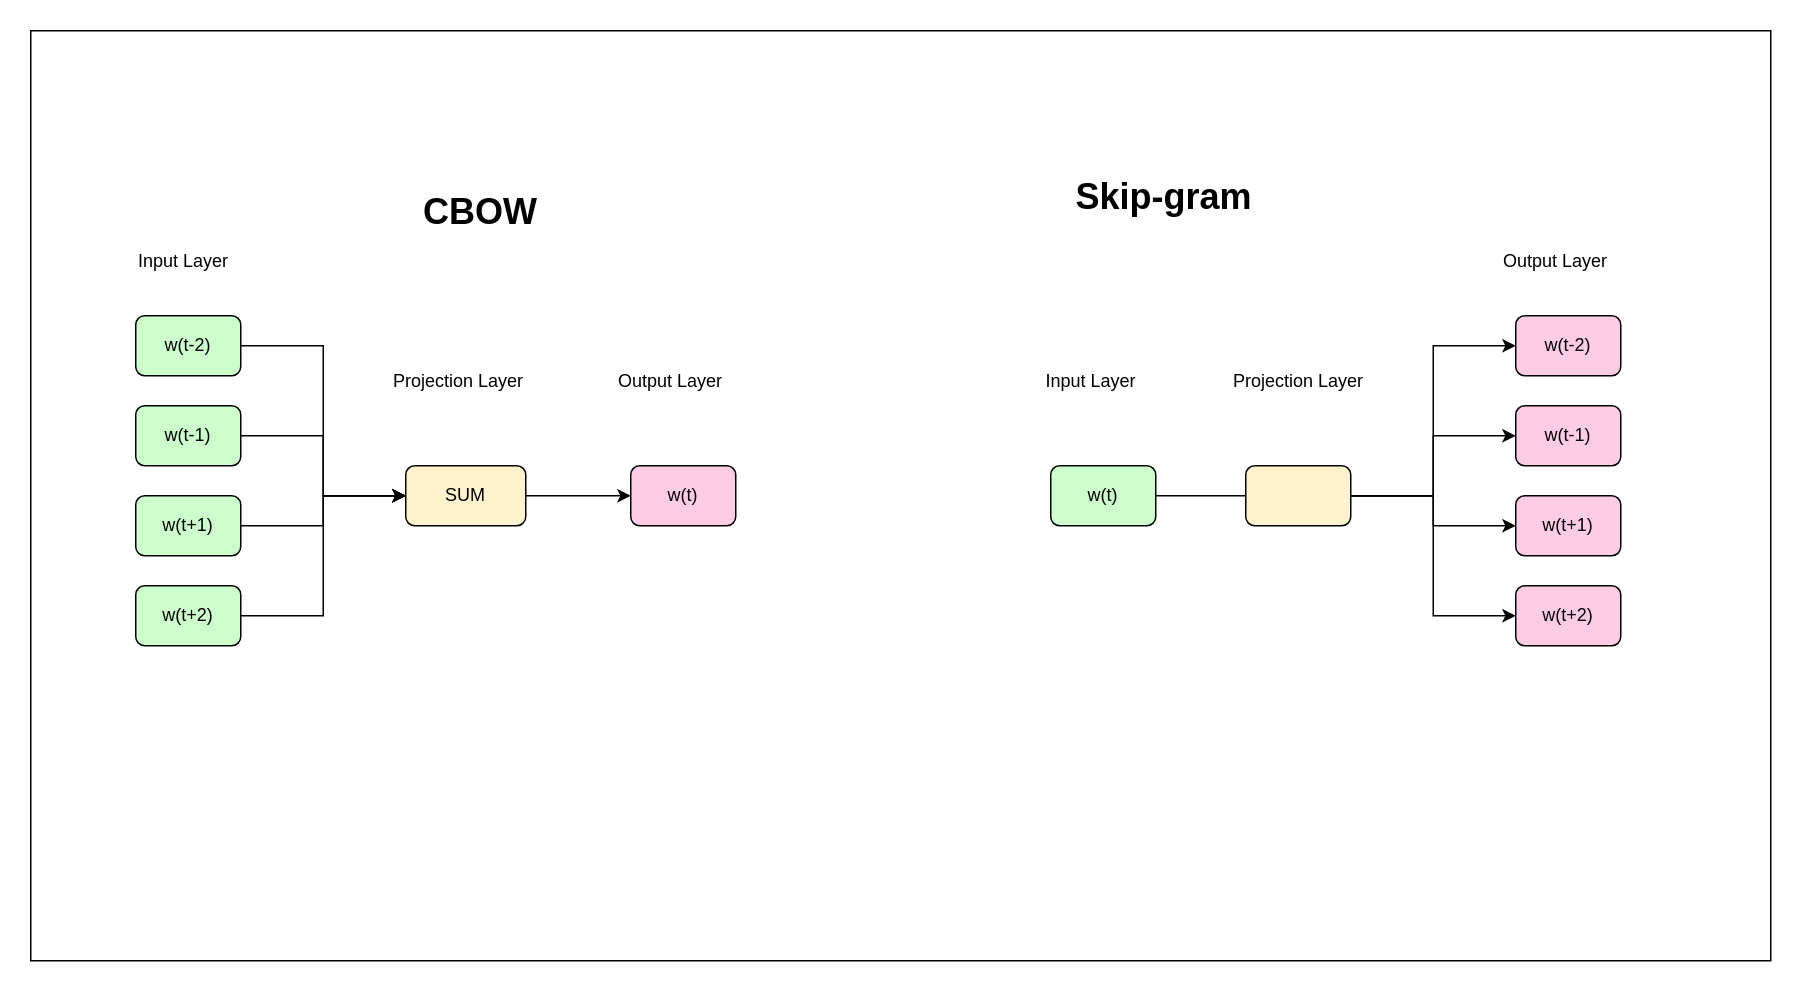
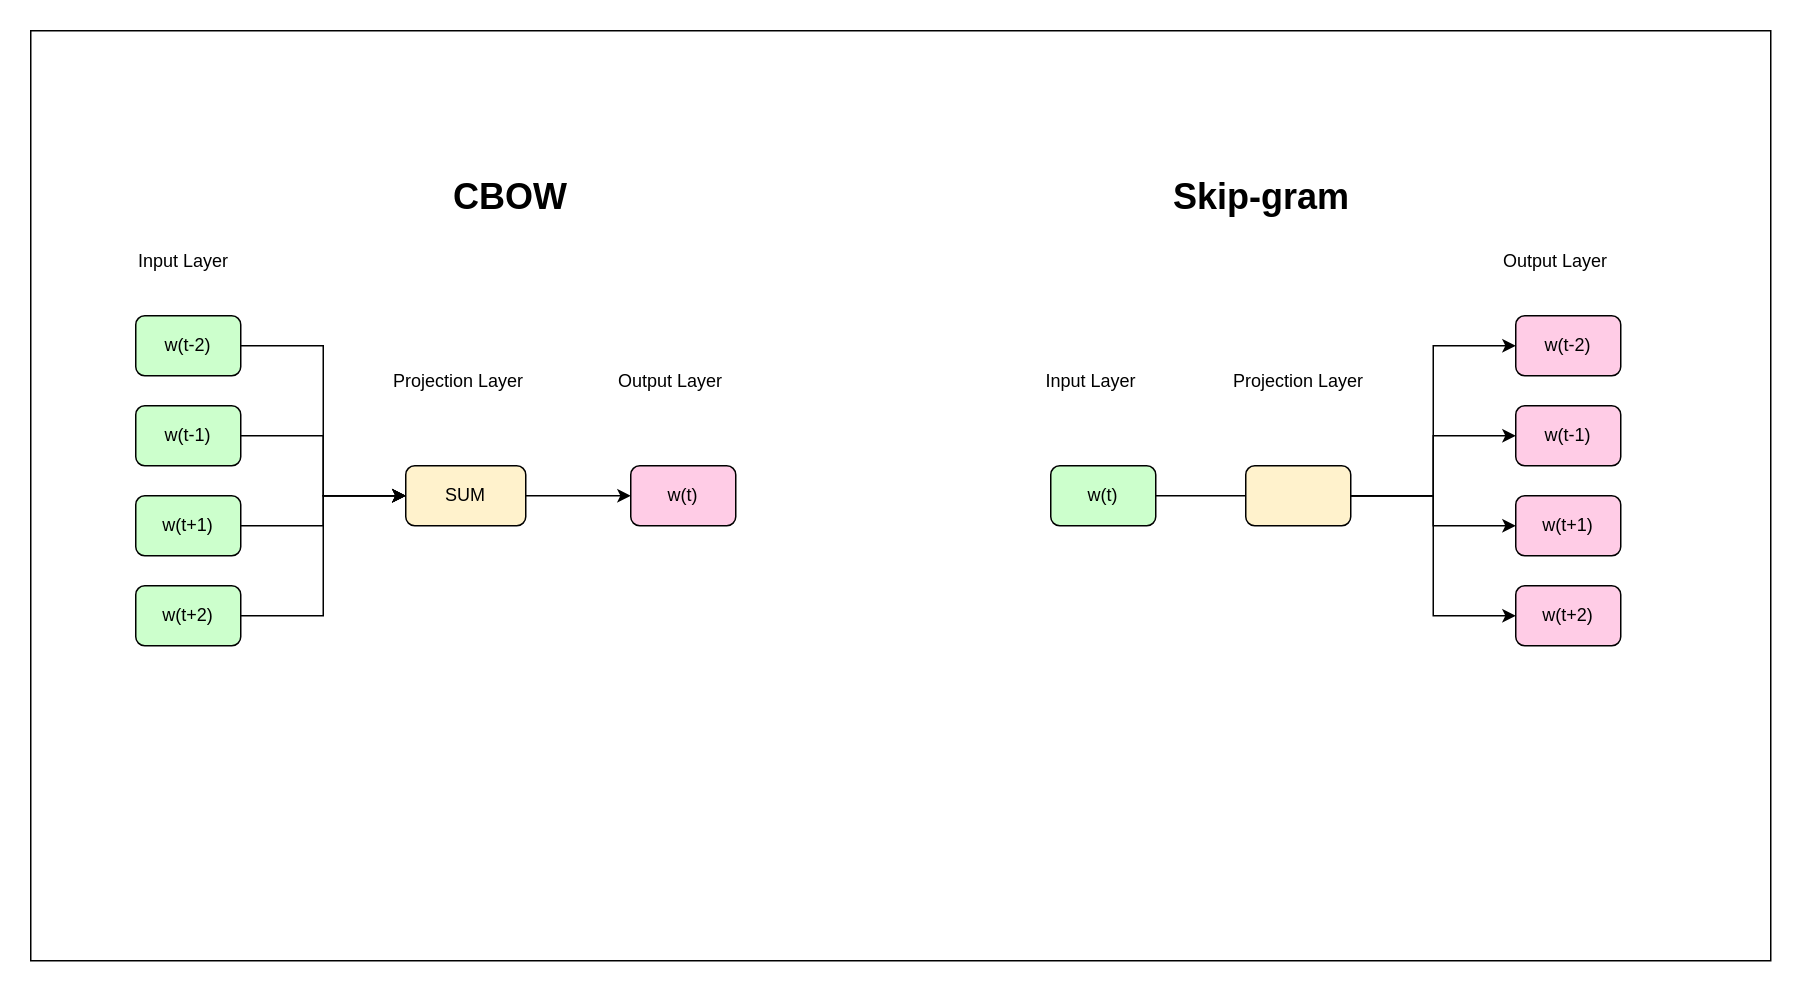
  <mxCell id="0" />
  <mxCell id="1" parent="0" />
  <mxCell id="2" value="" style="rounded=0;whiteSpace=wrap;html=1;fillColor=#FFFFFF;" vertex="1" parent="1"><mxGeometry x="20" y="20" width="1160" height="620" as="geometry" /></mxCell>
- <mxCell id="3" value="&lt;b&gt;&lt;font style=&quot;font-size: 24px&quot;&gt;CBOW&lt;/font&gt;&lt;/b&gt;" style="text;html=1;whiteSpace=wrap;" vertex="1" parent="1"><mxGeometry x="280" y="120" width="80" height="30" as="geometry" /></mxCell>
+ <mxCell id="3" value="&lt;b&gt;&lt;font style=&quot;font-size: 24px&quot;&gt;CBOW&lt;/font&gt;&lt;/b&gt;" style="text;html=1;whiteSpace=wrap;" vertex="1" parent="1"><mxGeometry x="300" y="110" width="80" height="30" as="geometry" /></mxCell>
  <mxCell id="4" value="Input Layer" style="text;html=1;whiteSpace=wrap;" vertex="1" parent="1"><mxGeometry x="90" y="160" width="80" height="30" as="geometry" /></mxCell>
  <mxCell id="5" value="w(t-1)" style="rounded=1;whiteSpace=wrap;html=1;fillColor=#CCFFCC;" vertex="1" parent="1"><mxGeometry x="90" y="270" width="70" height="40" as="geometry" /></mxCell>
  <mxCell id="6" value="w(t+1)" style="rounded=1;whiteSpace=wrap;html=1;fillColor=#CCFFCC;" vertex="1" parent="1"><mxGeometry x="90" y="330" width="70" height="40" as="geometry" /></mxCell>
  <mxCell id="7" value="w(t+2)" style="rounded=1;whiteSpace=wrap;html=1;fillColor=#CCFFCC;" vertex="1" parent="1"><mxGeometry x="90" y="390" width="70" height="40" as="geometry" /></mxCell>
  <mxCell id="8" value="Projection Layer" style="text;html=1;whiteSpace=wrap;" vertex="1" parent="1"><mxGeometry x="260" y="240" width="120" height="30" as="geometry" /></mxCell>
  <mxCell id="9" value="SUM" style="rounded=1;whiteSpace=wrap;html=1;fillColor=#FFF2CC;" vertex="1" parent="1"><mxGeometry x="270" y="310" width="80" height="40" as="geometry" /></mxCell>
  <mxCell id="10" value="Output Layer" style="text;html=1;whiteSpace=wrap;" vertex="1" parent="1"><mxGeometry x="410" y="240" width="80" height="30" as="geometry" /></mxCell>
  <mxCell id="11" value="w(t)" style="rounded=1;whiteSpace=wrap;html=1;fillColor=#FFCCE6;" vertex="1" parent="1"><mxGeometry x="420" y="310" width="70" height="40" as="geometry" /></mxCell>
  <mxCell id="12" style="edgeStyle=orthogonalEdgeStyle;rounded=0;orthogonalLoop=1;html=1;exitX=1;exitY=0.5;entryX=0;entryY=0.5;" edge="1" parent="1" source="26" target="9"><mxGeometry relative="1" as="geometry" /></mxCell>
  <mxCell id="13" style="edgeStyle=orthogonalEdgeStyle;rounded=0;orthogonalLoop=1;html=1;exitX=1;exitY=0.5;entryX=0;entryY=0.5;" edge="1" parent="1" source="5" target="9"><mxGeometry relative="1" as="geometry" /></mxCell>
  <mxCell id="14" style="edgeStyle=orthogonalEdgeStyle;rounded=0;orthogonalLoop=1;html=1;exitX=1;exitY=0.5;entryX=0;entryY=0.5;" edge="1" parent="1" source="6" target="9"><mxGeometry relative="1" as="geometry" /></mxCell>
  <mxCell id="15" style="edgeStyle=orthogonalEdgeStyle;rounded=0;orthogonalLoop=1;html=1;exitX=1;exitY=0.5;entryX=0;entryY=0.5;" edge="1" parent="1" source="7" target="9"><mxGeometry relative="1" as="geometry" /></mxCell>
  <mxCell id="16" style="edgeStyle=orthogonalEdgeStyle;rounded=0;orthogonalLoop=1;html=1;exitX=1;exitY=0.5;entryX=0;entryY=0.5;" edge="1" parent="1" source="9" target="11"><mxGeometry relative="1" as="geometry" /></mxCell>
- <mxCell id="17" value="&lt;b&gt;&lt;font style=&quot;font-size: 24px&quot;&gt;Skip-gram&lt;/font&gt;&lt;/b&gt;" style="text;html=1;whiteSpace=wrap;" vertex="1" parent="1"><mxGeometry x="715" y="110" width="140" height="30" as="geometry" /></mxCell>
+ <mxCell id="17" value="&lt;b&gt;&lt;font style=&quot;font-size: 24px&quot;&gt;Skip-gram&lt;/font&gt;&lt;/b&gt;" style="text;html=1;whiteSpace=wrap;" vertex="1" parent="1"><mxGeometry x="780" y="110" width="140" height="30" as="geometry" /></mxCell>
  <mxCell id="18" value="Input Layer" style="text;html=1;whiteSpace=wrap;" vertex="1" parent="1"><mxGeometry x="695" y="240" width="80" height="30" as="geometry" /></mxCell>
  <mxCell id="19" value="w(t)" style="rounded=1;whiteSpace=wrap;html=1;fillColor=#CCFFCC;" vertex="1" parent="1"><mxGeometry x="700" y="310" width="70" height="40" as="geometry" /></mxCell>
  <mxCell id="20" value="Projection Layer" style="text;html=1;whiteSpace=wrap;" vertex="1" parent="1"><mxGeometry x="820" y="240" width="120" height="30" as="geometry" /></mxCell>
  <mxCell id="21" value="Output Layer" style="text;html=1;whiteSpace=wrap;" vertex="1" parent="1"><mxGeometry x="1000" y="160" width="80" height="30" as="geometry" /></mxCell>
  <mxCell id="22" value="w(t-2)" style="rounded=1;whiteSpace=wrap;html=1;fillColor=#FFCCE6;" vertex="1" parent="1"><mxGeometry x="1010" y="210" width="70" height="40" as="geometry" /></mxCell>
  <mxCell id="23" value="w(t-1)" style="rounded=1;whiteSpace=wrap;html=1;fillColor=#FFCCE6;" vertex="1" parent="1"><mxGeometry x="1010" y="270" width="70" height="40" as="geometry" /></mxCell>
  <mxCell id="24" value="w(t+1)" style="rounded=1;whiteSpace=wrap;html=1;fillColor=#FFCCE6;" vertex="1" parent="1"><mxGeometry x="1010" y="330" width="70" height="40" as="geometry" /></mxCell>
  <mxCell id="25" value="w(t+2)" style="rounded=1;whiteSpace=wrap;html=1;fillColor=#FFCCE6;" vertex="1" parent="1"><mxGeometry x="1010" y="390" width="70" height="40" as="geometry" /></mxCell>
  <mxCell id="26" value="w(t-2)" style="rounded=1;whiteSpace=wrap;html=1;fillColor=#CCFFCC;" vertex="1" parent="1"><mxGeometry x="90" y="210" width="70" height="40" as="geometry" /></mxCell>
  <mxCell id="27" style="edgeStyle=orthogonalEdgeStyle;rounded=0;orthogonalLoop=1;jettySize=auto;html=1;exitX=1;exitY=0.5;exitDx=0;exitDy=0;entryX=0;entryY=0.5;entryDx=0;entryDy=0;" edge="1" parent="1" source="31" target="22"><mxGeometry relative="1" as="geometry" /></mxCell>
  <mxCell id="28" style="edgeStyle=orthogonalEdgeStyle;rounded=0;orthogonalLoop=1;jettySize=auto;html=1;exitX=1;exitY=0.5;exitDx=0;exitDy=0;entryX=0;entryY=0.5;entryDx=0;entryDy=0;" edge="1" parent="1" source="31" target="23"><mxGeometry relative="1" as="geometry" /></mxCell>
  <mxCell id="29" style="edgeStyle=orthogonalEdgeStyle;rounded=0;orthogonalLoop=1;jettySize=auto;html=1;exitX=1;exitY=0.5;exitDx=0;exitDy=0;entryX=0;entryY=0.5;entryDx=0;entryDy=0;" edge="1" parent="1" source="31" target="24"><mxGeometry relative="1" as="geometry" /></mxCell>
  <mxCell id="30" style="edgeStyle=orthogonalEdgeStyle;rounded=0;orthogonalLoop=1;jettySize=auto;html=1;exitX=1;exitY=0.5;exitDx=0;exitDy=0;entryX=0;entryY=0.5;entryDx=0;entryDy=0;" edge="1" parent="1" source="31" target="25"><mxGeometry relative="1" as="geometry" /></mxCell>
  <mxCell id="31" value="" style="rounded=1;whiteSpace=wrap;html=1;fillColor=#FFF2CC;" vertex="1" parent="1"><mxGeometry x="830" y="310" width="70" height="40" as="geometry" /></mxCell>
  <mxCell id="32" value="" style="edgeStyle=orthogonalEdgeStyle;rounded=0;orthogonalLoop=1;html=1;exitX=1;exitY=0.5;entryX=0;entryY=0.5;endArrow=none;" edge="1" parent="1" source="19" target="31"><mxGeometry relative="1" as="geometry"><mxPoint x="770" y="330" as="sourcePoint" /><mxPoint x="1010" y="410" as="targetPoint" /></mxGeometry></mxCell>
